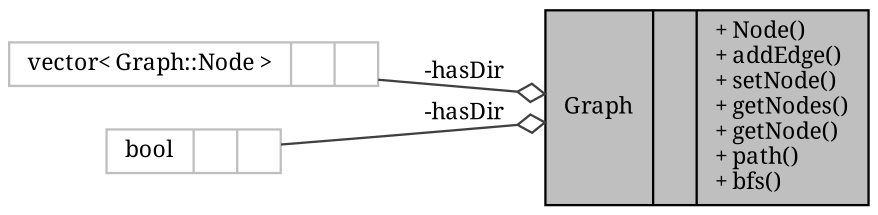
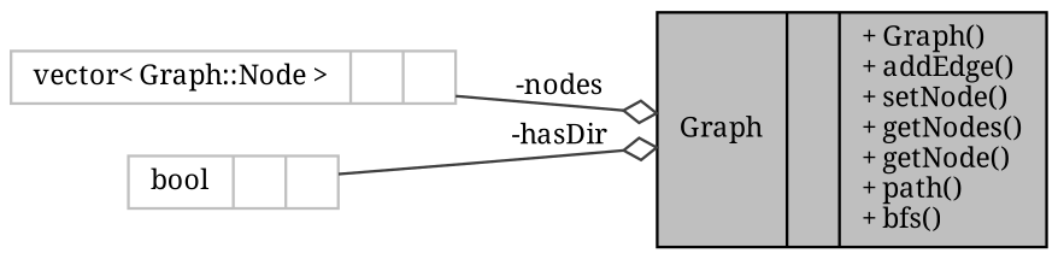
  digraph {
    fontname="Noto Serif"
    rankdir=LR
    node [color=grey75 fontname="Noto Serif" fontsize=10 shape=record]
    edge [arrowhead=odiamond color=grey25 fontname="Noto Serif" fontsize=10 labelfontname=Helvetica labelfontsize=10 style=solid]
-   n1 [color=black fillcolor=grey75 fontcolor=black height=0.2 label="{Graph\n||+ Node()\l+ addEdge()\l+ setNode()\l+ getNodes()\l+ getNode()\l+ path()\l+ bfs()\l}" style=filled width=0.4]
+   n1 [color=black fillcolor=grey75 fontcolor=black height=0.2 label="{Graph\n||+ Graph()\l+ addEdge()\l+ setNode()\l+ getNodes()\l+ getNode()\l+ path()\l+ bfs()\l}" style=filled width=0.4]
    n2 [height=0.2 label="{vector\< Graph::Node \>\n||}" width=0.4]
    n3 [height=0.2 label="{bool\n||}" width=0.4]
-   n2 -> n1 [label=" -hasDir"]
+   n2 -> n1 [label=" -nodes"]
    n3 -> n1 [label=" -hasDir"]
  }
